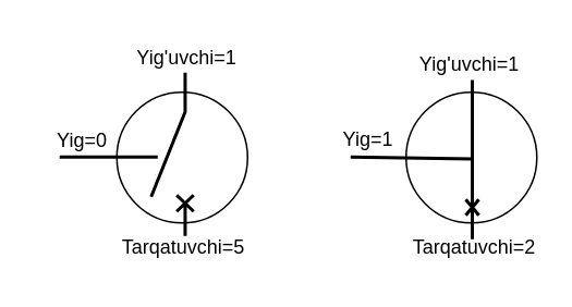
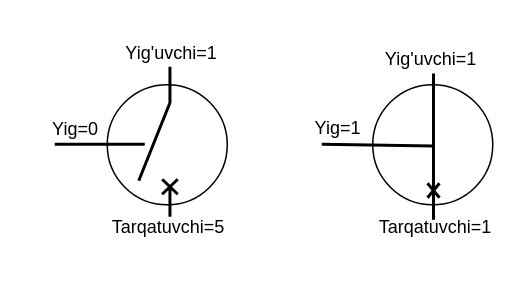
  <mxCell id="0" />
  <mxCell id="1" parent="0" />
  <mxCell id="2" value="" style="ellipse;whiteSpace=wrap;html=1;aspect=fixed;fillColor=none;" parent="1" vertex="1"><mxGeometry x="71" y="56" width="80" height="80" as="geometry" /></mxCell>
  <mxCell id="3" value="" style="endArrow=none;html=1;rounded=0;strokeWidth=2;" parent="1" edge="1"><mxGeometry width="50" height="50" relative="1" as="geometry"><mxPoint x="36" y="95.71" as="sourcePoint" /><mxPoint x="96" y="95.71" as="targetPoint" /></mxGeometry></mxCell>
  <mxCell id="4" value="Yig'uvchi=1" style="text;html=1;align=center;verticalAlign=middle;whiteSpace=wrap;rounded=0;" parent="1" vertex="1"><mxGeometry x="84" y="20" width="60" height="30" as="geometry" /></mxCell>
  <mxCell id="5" value="Yig=0" style="text;html=1;align=center;verticalAlign=middle;whiteSpace=wrap;rounded=0;" parent="1" vertex="1"><mxGeometry x="20" y="71" width="60" height="30" as="geometry" /></mxCell>
  <mxCell id="6" value="Tarqatuvchi=5" style="text;html=1;align=center;verticalAlign=middle;whiteSpace=wrap;rounded=0;" parent="1" vertex="1"><mxGeometry x="82" y="136" width="60" height="30" as="geometry" /></mxCell>
  <mxCell id="7" value="" style="ellipse;whiteSpace=wrap;html=1;aspect=fixed;fillColor=none;" parent="1" vertex="1"><mxGeometry x="248" y="56" width="80" height="80" as="geometry" /></mxCell>
  <mxCell id="8" value="" style="endArrow=none;html=1;rounded=0;strokeWidth=2;entryX=0.495;entryY=0.805;entryDx=0;entryDy=0;entryPerimeter=0;" parent="1" edge="1" target="13"><mxGeometry width="50" height="50" relative="1" as="geometry"><mxPoint x="214" y="95.71" as="sourcePoint" /><mxPoint x="282" y="96" as="targetPoint" /></mxGeometry></mxCell>
  <mxCell id="9" value="Yig'uvchi=1" style="text;html=1;align=center;verticalAlign=middle;whiteSpace=wrap;rounded=0;" parent="1" vertex="1"><mxGeometry x="257" y="24" width="60" height="30" as="geometry" /></mxCell>
  <mxCell id="10" value="Yig=1" style="text;html=1;align=center;verticalAlign=middle;whiteSpace=wrap;rounded=0;" parent="1" vertex="1"><mxGeometry x="195" y="70" width="60" height="30" as="geometry" /></mxCell>
- <mxCell id="11" value="Tarqatuvchi=2" style="text;html=1;align=center;verticalAlign=middle;whiteSpace=wrap;rounded=0;" parent="1" vertex="1"><mxGeometry x="260" y="136" width="60" height="30" as="geometry" /></mxCell>
+ <mxCell id="11" value="Tarqatuvchi=1" style="text;html=1;align=center;verticalAlign=middle;whiteSpace=wrap;rounded=0;" parent="1" vertex="1"><mxGeometry x="260" y="136" width="60" height="30" as="geometry" /></mxCell>
  <mxCell id="12" value="" style="pointerEvents=1;verticalLabelPosition=bottom;shadow=0;dashed=0;align=center;html=1;verticalAlign=top;shape=mxgraph.electrical.electro-mechanical.circuitBreaker2;elSwitchState=off;direction=south;movable=1;resizable=1;rotatable=1;deletable=1;editable=1;locked=0;connectable=1;strokeWidth=2;flipV=0;flipH=1;" vertex="1" parent="1"><mxGeometry x="92" y="44" width="26" height="100" as="geometry" /></mxCell>
  <mxCell id="13" value="" style="pointerEvents=1;verticalLabelPosition=bottom;shadow=0;dashed=0;align=center;html=1;verticalAlign=top;shape=mxgraph.electrical.electro-mechanical.circuitBreaker2;elSwitchState=on;strokeColor=default;fontFamily=Helvetica;fontSize=12;fontColor=default;fillColor=default;direction=south;strokeWidth=2;" vertex="1" parent="1"><mxGeometry x="284.5" y="48.5" width="20" height="97.5" as="geometry" /></mxCell>
